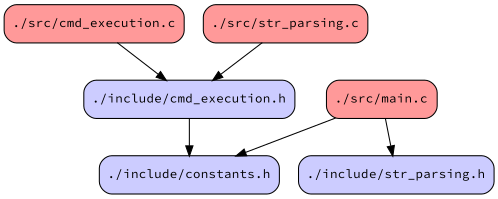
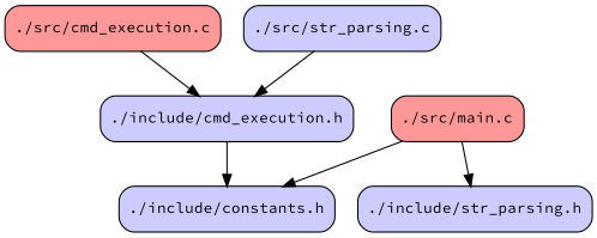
  digraph {
    fontname="Source Code Pro"
    splines=true
    node [fillcolor="#ccccff" fontname="Source Code Pro" fontsize=12 shape=Mrecord style=filled]
    edge [fontname="Source Code Pro"]
    n1 [label="./include/cmd_execution.h"]
    n2 [label="./include/constants.h"]
    n3 [label="./include/str_parsing.h"]
    n4 [fillcolor="#ff9999" label="./src/cmd_execution.c"]
    n5 [fillcolor="#ff9999" label="./src/main.c"]
-   n6 [fillcolor="#ff9999" label="./src/str_parsing.c"]
+   n6 [label="./src/str_parsing.c"]
    n1 -> n2
    n4 -> n1
    n5 -> n2
    n5 -> n3
    n6 -> n1
  }
